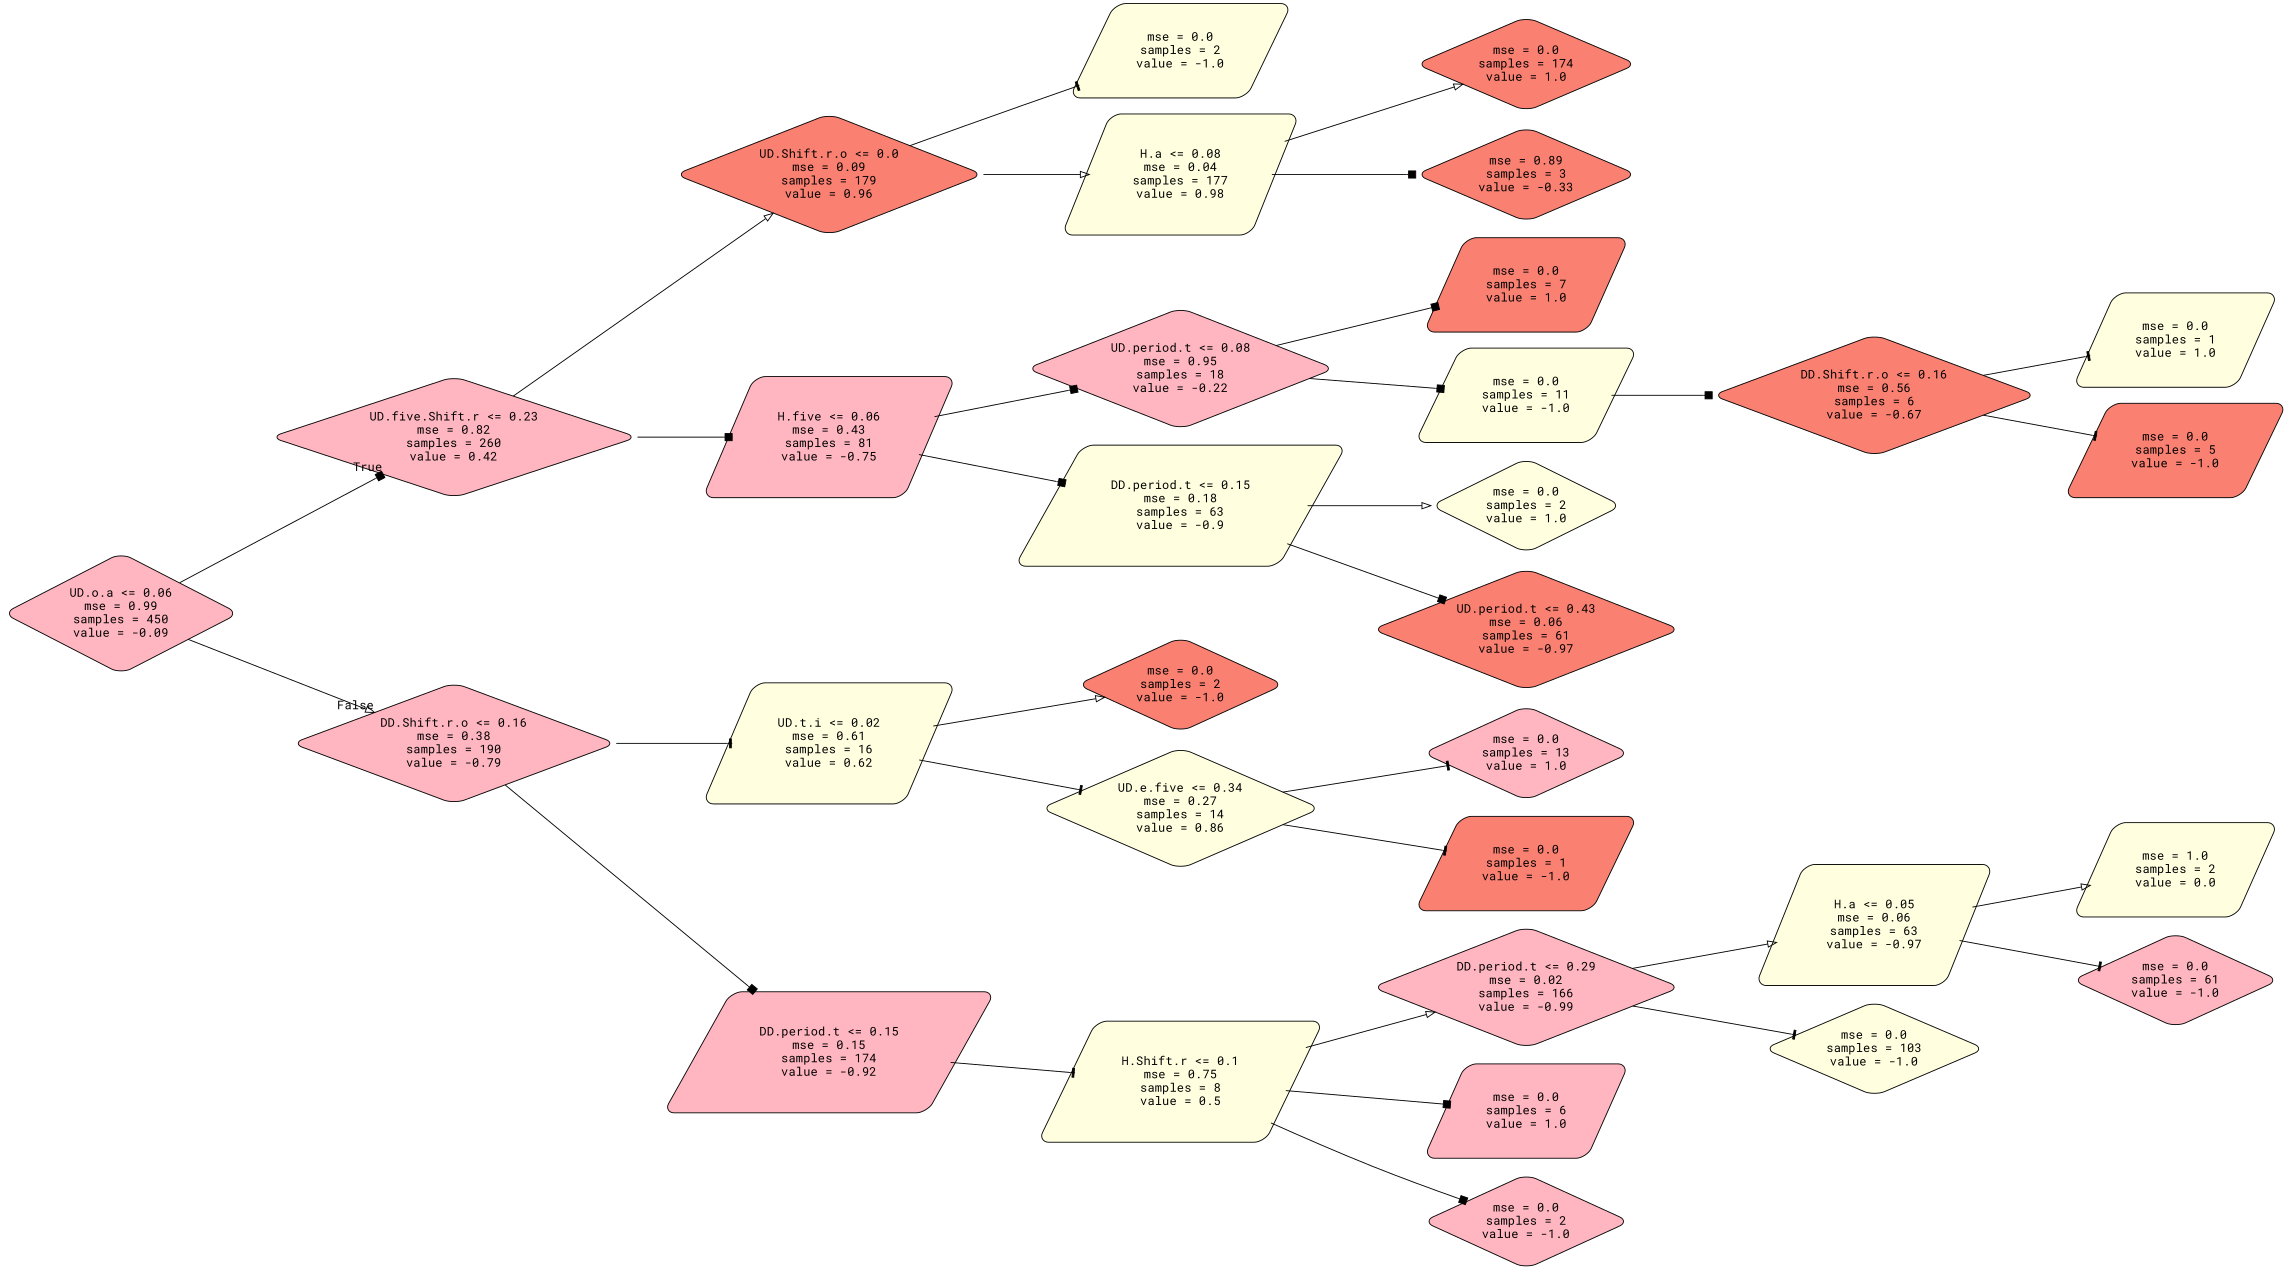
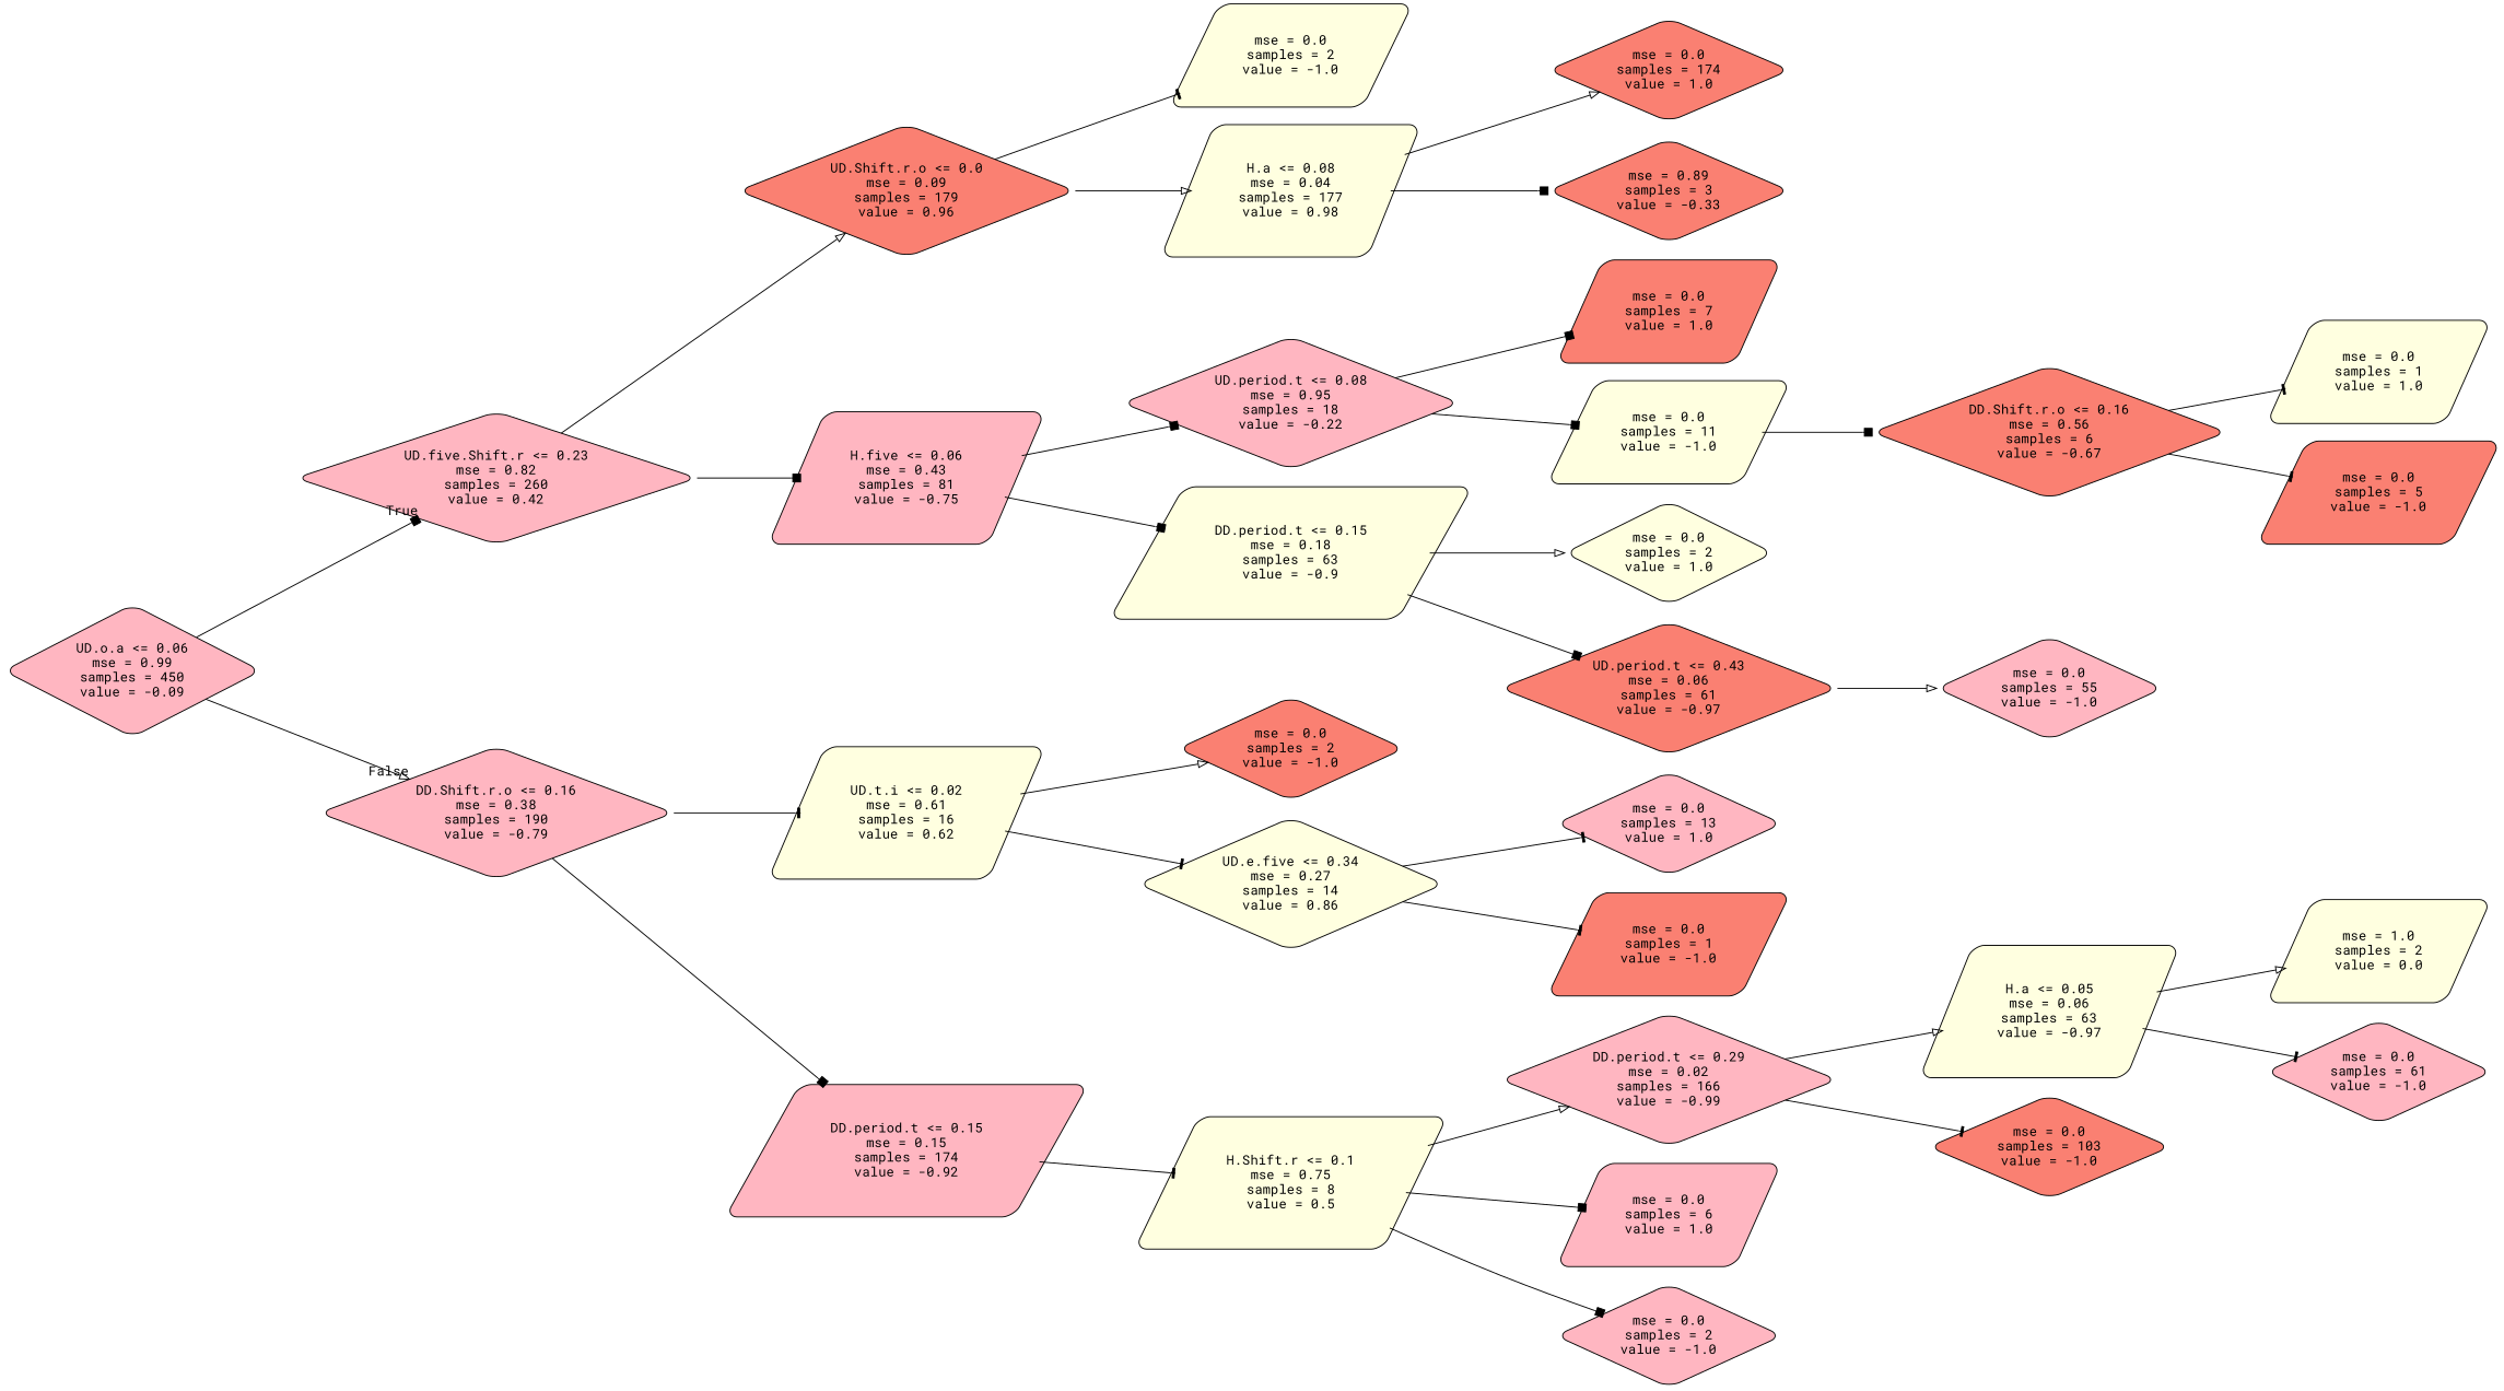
  digraph {
    fontname="Roboto Mono"
    rankdir=LR
    node [color=black fillcolor=lightpink fontname="Roboto Mono" shape=diamond style="filled, rounded"]
    edge [arrowhead=box fontname="Roboto Mono"]
    n1 [label="UD.o.a <= 0.06\nmse = 0.99\nsamples = 450\nvalue = -0.09"]
    n2 [label="UD.five.Shift.r <= 0.23\nmse = 0.82\nsamples = 260\nvalue = 0.42"]
    n3 [label="DD.Shift.r.o <= 0.16\nmse = 0.38\nsamples = 190\nvalue = -0.79"]
    n4 [fillcolor=salmon label="UD.Shift.r.o <= 0.0\nmse = 0.09\nsamples = 179\nvalue = 0.96"]
    n5 [label="H.five <= 0.06\nmse = 0.43\nsamples = 81\nvalue = -0.75" shape=parallelogram]
    n6 [fillcolor=lightyellow label="UD.t.i <= 0.02\nmse = 0.61\nsamples = 16\nvalue = 0.62" shape=parallelogram]
    n7 [label="DD.period.t <= 0.15\nmse = 0.15\nsamples = 174\nvalue = -0.92" shape=parallelogram]
    n8 [fillcolor=lightyellow label="mse = 0.0\nsamples = 2\nvalue = -1.0" shape=parallelogram]
    n9 [fillcolor=lightyellow label="H.a <= 0.08\nmse = 0.04\nsamples = 177\nvalue = 0.98" shape=parallelogram]
    n10 [label="UD.period.t <= 0.08\nmse = 0.95\nsamples = 18\nvalue = -0.22"]
    n11 [fillcolor=lightyellow label="DD.period.t <= 0.15\nmse = 0.18\nsamples = 63\nvalue = -0.9" shape=parallelogram]
    n12 [fillcolor=salmon label="mse = 0.0\nsamples = 174\nvalue = 1.0"]
    n13 [fillcolor=salmon label="mse = 0.89\nsamples = 3\nvalue = -0.33"]
    n14 [fillcolor=salmon label="mse = 0.0\nsamples = 7\nvalue = 1.0" shape=parallelogram]
    n15 [fillcolor=lightyellow label="mse = 0.0\nsamples = 11\nvalue = -1.0" shape=parallelogram]
    n16 [fillcolor=lightyellow label="mse = 0.0\nsamples = 2\nvalue = 1.0"]
    n17 [fillcolor=salmon label="UD.period.t <= 0.43\nmse = 0.06\nsamples = 61\nvalue = -0.97"]
    n18 [fillcolor=salmon label="DD.Shift.r.o <= 0.16\nmse = 0.56\nsamples = 6\nvalue = -0.67"]
+   n19 [label="mse = 0.0\nsamples = 55\nvalue = -1.0"]
    n20 [fillcolor=lightyellow label="mse = 0.0\nsamples = 1\nvalue = 1.0" shape=parallelogram]
    n21 [fillcolor=salmon label="mse = 0.0\nsamples = 5\nvalue = -1.0" shape=parallelogram]
    n22 [fillcolor=salmon label="mse = 0.0\nsamples = 2\nvalue = -1.0"]
    n23 [fillcolor=lightyellow label="UD.e.five <= 0.34\nmse = 0.27\nsamples = 14\nvalue = 0.86"]
    n24 [fillcolor=lightyellow label="H.Shift.r <= 0.1\nmse = 0.75\nsamples = 8\nvalue = 0.5" shape=parallelogram]
    n25 [label="mse = 0.0\nsamples = 13\nvalue = 1.0"]
    n26 [fillcolor=salmon label="mse = 0.0\nsamples = 1\nvalue = -1.0" shape=parallelogram]
    n27 [label="DD.period.t <= 0.29\nmse = 0.02\nsamples = 166\nvalue = -0.99"]
    n28 [label="mse = 0.0\nsamples = 6\nvalue = 1.0" shape=parallelogram]
    n29 [label="mse = 0.0\nsamples = 2\nvalue = -1.0"]
    n30 [fillcolor=lightyellow label="H.a <= 0.05\nmse = 0.06\nsamples = 63\nvalue = -0.97" shape=parallelogram]
-   n31 [fillcolor=lightyellow label="mse = 0.0\nsamples = 103\nvalue = -1.0"]
+   n31 [fillcolor=salmon label="mse = 0.0\nsamples = 103\nvalue = -1.0"]
    n32 [fillcolor=lightyellow label="mse = 1.0\nsamples = 2\nvalue = 0.0" shape=parallelogram]
    n33 [label="mse = 0.0\nsamples = 61\nvalue = -1.0"]
    n1 -> n2 [headlabel=True labelangle=45 labeldistance=2.5]
    n1 -> n3 [arrowhead=onormal headlabel=False labelangle=-45 labeldistance=2.5]
    n2 -> n4 [arrowhead=onormal]
    n2 -> n5
    n3 -> n6 [arrowhead=tee]
    n3 -> n7
    n4 -> n8 [arrowhead=tee]
    n4 -> n9 [arrowhead=onormal]
    n5 -> n10
    n5 -> n11
    n6 -> n22 [arrowhead=onormal]
    n6 -> n23 [arrowhead=tee]
    n7 -> n24 [arrowhead=tee]
    n9 -> n12 [arrowhead=onormal]
    n9 -> n13
    n10 -> n14
    n10 -> n15
    n11 -> n16 [arrowhead=onormal]
    n11 -> n17
    n15 -> n18
+   n17 -> n19 [arrowhead=onormal]
    n18 -> n20 [arrowhead=tee]
    n18 -> n21 [arrowhead=tee]
    n23 -> n25 [arrowhead=tee]
    n23 -> n26 [arrowhead=tee]
    n24 -> n27 [arrowhead=onormal]
    n24 -> n28
    n24 -> n29
    n27 -> n30 [arrowhead=onormal]
    n27 -> n31 [arrowhead=tee]
    n30 -> n32 [arrowhead=onormal]
    n30 -> n33 [arrowhead=tee]
  }
